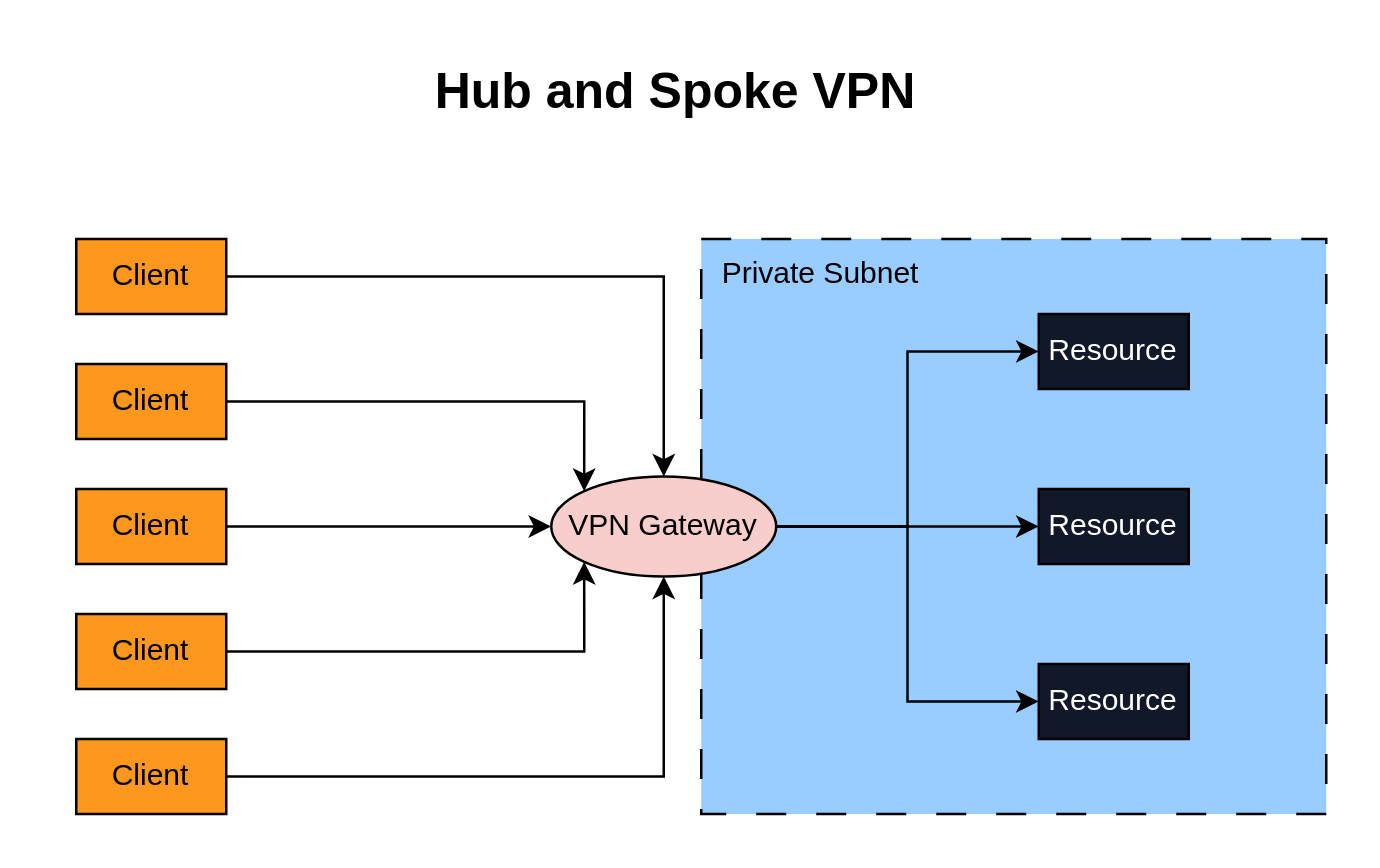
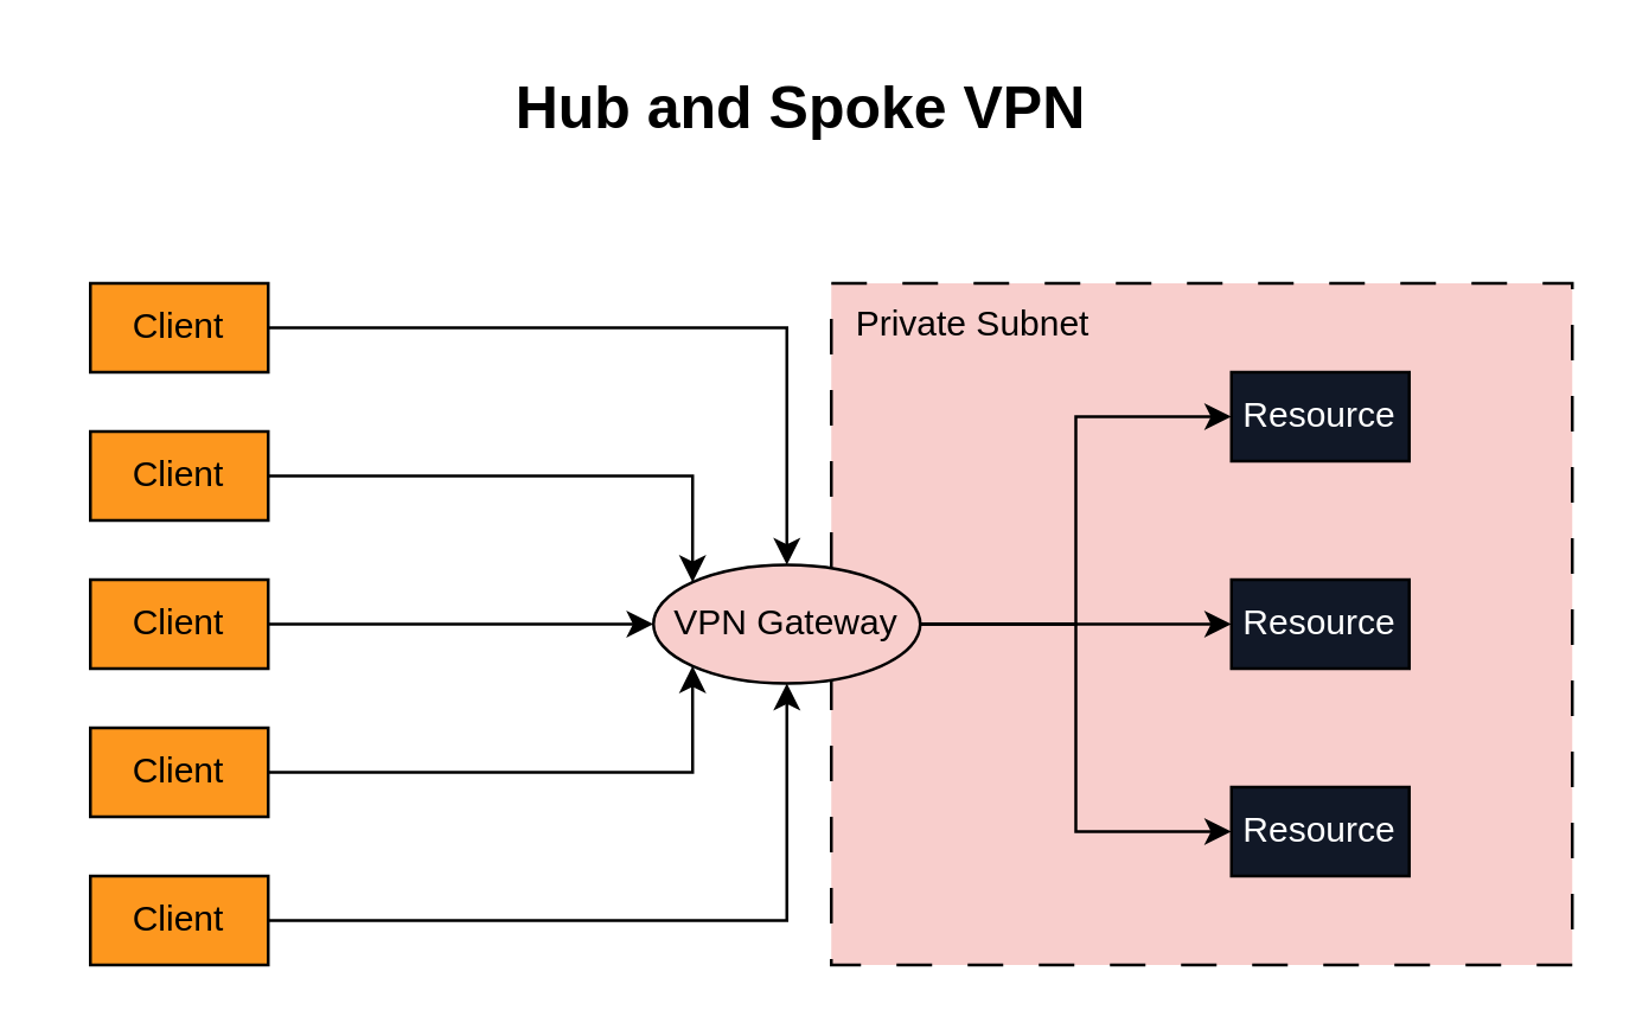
  <mxCell id="0" />
  <mxCell id="1" parent="0" />
- <mxCell id="2" value="&amp;nbsp; Private Subnet" style="rounded=0;whiteSpace=wrap;html=1;dashed=1;dashPattern=12 12;align=left;verticalAlign=top;fillColor=#99CCFF;" vertex="1" parent="1"><mxGeometry x="280" y="95" width="250" height="230" as="geometry" /></mxCell>
+ <mxCell id="2" value="&amp;nbsp; Private Subnet" style="rounded=0;whiteSpace=wrap;html=1;dashed=1;dashPattern=12 12;align=left;verticalAlign=top;fillColor=#f8cecc;" vertex="1" parent="1"><mxGeometry x="280" y="95" width="250" height="230" as="geometry" /></mxCell>
  <mxCell id="3" style="edgeStyle=orthogonalEdgeStyle;rounded=0;orthogonalLoop=1;jettySize=auto;html=1;entryX=0.5;entryY=0;entryDx=0;entryDy=0;" edge="1" parent="1" source="4" target="16"><mxGeometry relative="1" as="geometry" /></mxCell>
  <mxCell id="4" value="Client" style="rounded=0;whiteSpace=wrap;html=1;fillColor=#FD971E;" vertex="1" parent="1"><mxGeometry x="30" y="95" width="60" height="30" as="geometry" /></mxCell>
  <mxCell id="5" style="edgeStyle=orthogonalEdgeStyle;rounded=0;orthogonalLoop=1;jettySize=auto;html=1;entryX=0;entryY=0;entryDx=0;entryDy=0;" edge="1" parent="1" source="6" target="16"><mxGeometry relative="1" as="geometry" /></mxCell>
  <mxCell id="6" value="Client" style="rounded=0;whiteSpace=wrap;html=1;fillColor=#FD971E;" vertex="1" parent="1"><mxGeometry x="30" y="145" width="60" height="30" as="geometry" /></mxCell>
  <mxCell id="7" style="edgeStyle=orthogonalEdgeStyle;rounded=0;orthogonalLoop=1;jettySize=auto;html=1;entryX=0;entryY=0.5;entryDx=0;entryDy=0;" edge="1" parent="1" source="8" target="16"><mxGeometry relative="1" as="geometry" /></mxCell>
  <mxCell id="8" value="Client" style="rounded=0;whiteSpace=wrap;html=1;fillColor=#FD971E;" vertex="1" parent="1"><mxGeometry x="30" y="195" width="60" height="30" as="geometry" /></mxCell>
  <mxCell id="9" style="edgeStyle=orthogonalEdgeStyle;rounded=0;orthogonalLoop=1;jettySize=auto;html=1;entryX=0;entryY=1;entryDx=0;entryDy=0;" edge="1" parent="1" source="10" target="16"><mxGeometry relative="1" as="geometry" /></mxCell>
  <mxCell id="10" value="Client" style="rounded=0;whiteSpace=wrap;html=1;fillColor=#FD971E;" vertex="1" parent="1"><mxGeometry x="30" y="245" width="60" height="30" as="geometry" /></mxCell>
  <mxCell id="11" style="edgeStyle=orthogonalEdgeStyle;rounded=0;orthogonalLoop=1;jettySize=auto;html=1;entryX=0.5;entryY=1;entryDx=0;entryDy=0;" edge="1" parent="1" source="12" target="16"><mxGeometry relative="1" as="geometry" /></mxCell>
  <mxCell id="12" value="Client" style="rounded=0;whiteSpace=wrap;html=1;fillColor=#FD971E;" vertex="1" parent="1"><mxGeometry x="30" y="295" width="60" height="30" as="geometry" /></mxCell>
  <mxCell id="13" style="edgeStyle=orthogonalEdgeStyle;rounded=0;orthogonalLoop=1;jettySize=auto;html=1;entryX=0;entryY=0.5;entryDx=0;entryDy=0;" edge="1" parent="1" source="16" target="19"><mxGeometry relative="1" as="geometry" /></mxCell>
  <mxCell id="14" style="edgeStyle=orthogonalEdgeStyle;rounded=0;orthogonalLoop=1;jettySize=auto;html=1;entryX=0;entryY=0.5;entryDx=0;entryDy=0;" edge="1" parent="1" source="16" target="18"><mxGeometry relative="1" as="geometry" /></mxCell>
  <mxCell id="15" style="edgeStyle=orthogonalEdgeStyle;rounded=0;orthogonalLoop=1;jettySize=auto;html=1;entryX=0;entryY=0.5;entryDx=0;entryDy=0;" edge="1" parent="1" source="16" target="17"><mxGeometry relative="1" as="geometry" /></mxCell>
  <mxCell id="16" value="VPN Gateway" style="ellipse;whiteSpace=wrap;html=1;fillColor=#f8cecc;strokeColor=default;fontColor=#000000;" vertex="1" parent="1"><mxGeometry x="220" y="190" width="90" height="40" as="geometry" /></mxCell>
  <mxCell id="17" value="Resource" style="rounded=0;whiteSpace=wrap;html=1;fillColor=#111827;fontColor=#FFFFFF;" vertex="1" parent="1"><mxGeometry x="415" y="125" width="60" height="30" as="geometry" /></mxCell>
  <mxCell id="18" value="Resource" style="rounded=0;whiteSpace=wrap;html=1;fillColor=#111827;fontColor=#FFFFFF;" vertex="1" parent="1"><mxGeometry x="415" y="195" width="60" height="30" as="geometry" /></mxCell>
  <mxCell id="19" value="Resource" style="rounded=0;whiteSpace=wrap;html=1;fillColor=#111827;fontColor=#FFFFFF;" vertex="1" parent="1"><mxGeometry x="415" y="265" width="60" height="30" as="geometry" /></mxCell>
  <mxCell id="20" value="Hub and Spoke VPN" style="text;html=1;align=center;verticalAlign=middle;whiteSpace=wrap;rounded=0;fontSize=20;fontStyle=1" vertex="1" parent="1"><mxGeometry x="20" y="20" width="500" height="30" as="geometry" /></mxCell>
